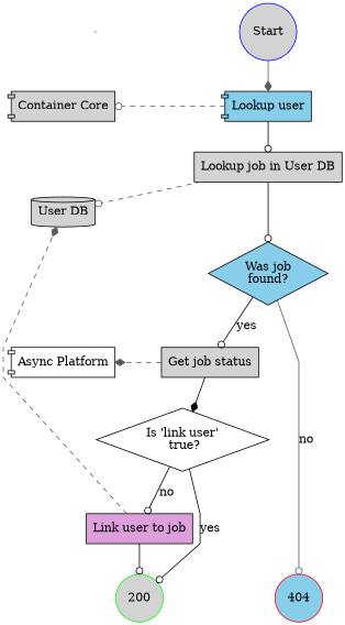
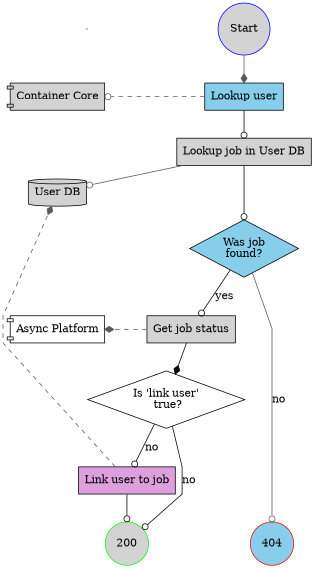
  digraph {
    splines=polyline
    node [fillcolor=lightgrey shape=rectangle style=filled]
    edge [arrowhead=odot]
    200 [color=green shape=circle]
    404 [color=red fillcolor=skyblue shape=circle]
    n3 [color=blue label=Start shape=circle]
-   n4 [fillcolor=skyblue label="Lookup user" shape=component]
+   n4 [fillcolor=skyblue label="Lookup user"]
    n5 [label="Lookup job in User DB"]
    n6 [label="Get job status"]
    n7 [fillcolor=plum label="Link user to job"]
    n8 [label="Container Core" shape=component]
    n9 [fillcolor=white label="Async Platform" shape=component]
    n10 [label="User DB" shape=cylinder]
    n11 [fillcolor=skyblue label="Was job\nfound?" shape=diamond]
    n12 [fillcolor=white label="Is 'link user'\n true?" shape=diamond]
    A [color=white fillcolor=plum shape=point]
    B [color=white fillcolor=white shape=point]
    subgraph sub_1 {
      n3
      subgraph sub_2 {
        rank=max
        200
        404
      }
    }
    subgraph sub_3 {
      n4
      n5
      n6
      n7
    }
    subgraph sub_4 {
      n8
      n9
    }
    subgraph sub_5 {
      n10
    }
    subgraph sub_6 {
      n11
      n12
    }
    subgraph sub_7 {
      200
      n8
      n9
      n10
      A
      B
    }
    subgraph sub_8 {
      rank=same
      n3
      A
      B
    }
    subgraph sub_9 {
      rank=same
      n4
      n8
    }
    subgraph sub_10 {
      rank=same
      n6
      n9
    }
    n3 -> n4 [arrowhead=diamond color=gray35]
    n4 -> n5
    n4 -> n8 [color=gray35 constraint=false style=dashed]
-   n5 -> n10 [color=gray35 constraint=false style=dashed]
+   n5 -> n10 [color=gray35 constraint=false style=solid]
    n5 -> n11
    n6 -> n9 [arrowhead=diamond color=gray35 constraint=false style=dashed]
    n6 -> n12 [arrowhead=diamond]
    n7 -> 200
    n7 -> n10 [arrowhead=diamond color=gray35 constraint=false style=dashed]
    n8 -> n10 [style=invis arrowhead=""]
    n9 -> 200 [style=invis arrowhead=""]
    n10 -> n9 [style=invis arrowhead=""]
    n11 -> 404 [color=gray35 label=no]
    n11 -> n6 [label=yes]
-   n12 -> 200 [label=yes]
+   n12 -> 200 [label=no]
    n12 -> n7 [label=no]
    A -> B [style=invis arrowhead=""]
    B -> n8 [style=invis arrowhead=""]
  }
